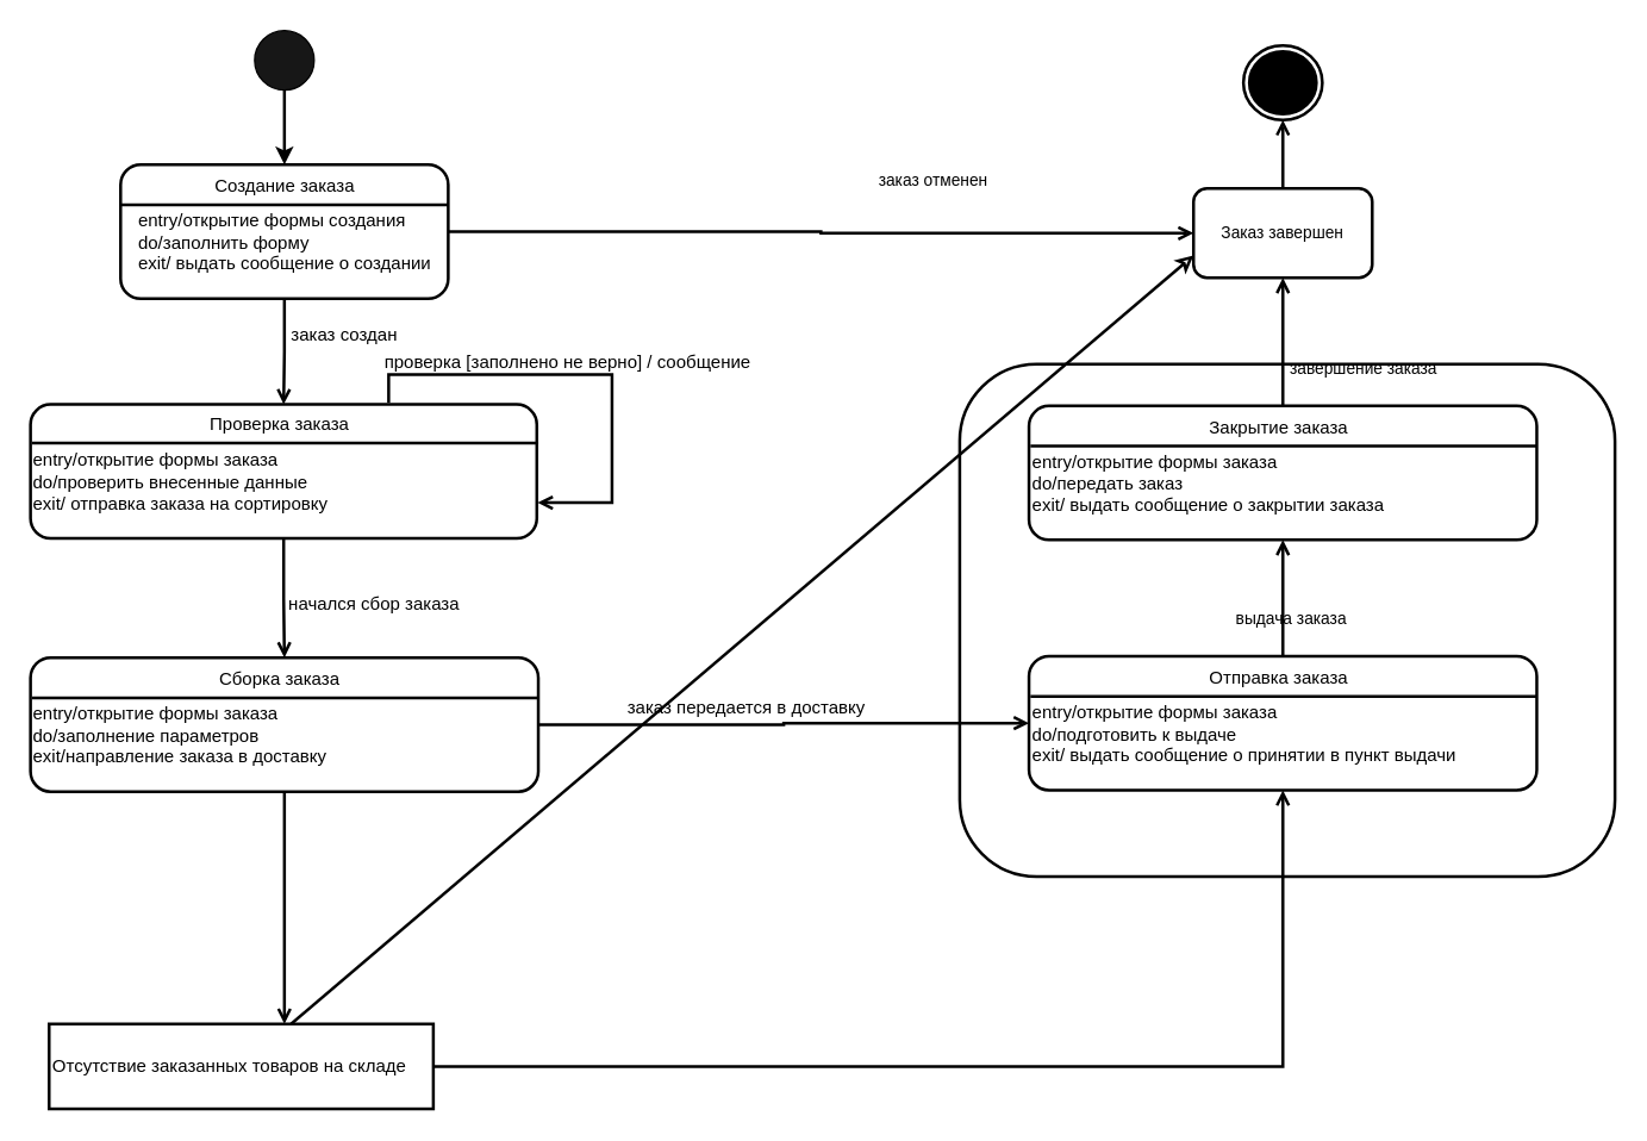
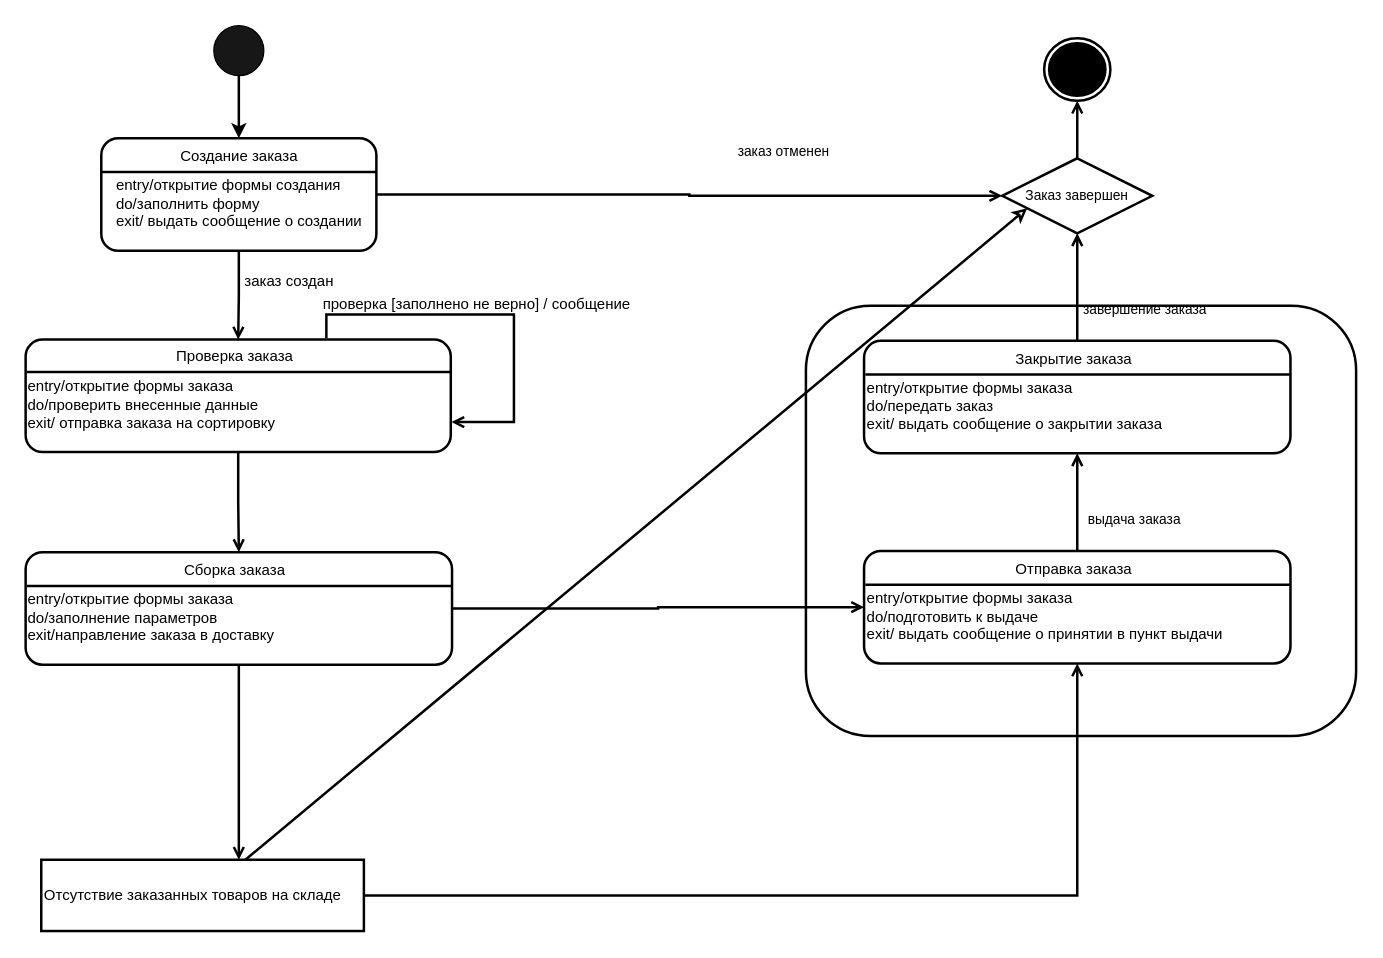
  <mxCell id="0" />
  <mxCell id="1" parent="0" />
  <mxCell id="2" value="" style="rounded=1;whiteSpace=wrap;html=1;fontSize=11;strokeWidth=2;fillColor=none;" vertex="1" parent="1"><mxGeometry x="644" y="244" width="440" height="344" as="geometry" /></mxCell>
  <mxCell id="3" style="edgeStyle=orthogonalEdgeStyle;rounded=0;orthogonalLoop=1;jettySize=auto;html=1;strokeWidth=2;" edge="1" parent="1" source="4" target="7"><mxGeometry relative="1" as="geometry" /></mxCell>
  <mxCell id="4" value="" style="ellipse;whiteSpace=wrap;html=1;fillColor=#171717;" vertex="1" parent="1"><mxGeometry x="170.5" y="20" width="40" height="40" as="geometry" /></mxCell>
  <mxCell id="5" value="" style="edgeStyle=orthogonalEdgeStyle;rounded=0;orthogonalLoop=1;jettySize=auto;html=1;strokeWidth=2;endArrow=open;endFill=0;" edge="1" parent="1" source="7" target="11"><mxGeometry relative="1" as="geometry" /></mxCell>
  <mxCell id="6" style="edgeStyle=orthogonalEdgeStyle;rounded=0;orthogonalLoop=1;jettySize=auto;html=1;entryX=0;entryY=0.5;entryDx=0;entryDy=0;fontSize=11;endArrow=open;endFill=0;strokeWidth=2;" edge="1" parent="1" source="7" target="33"><mxGeometry relative="1" as="geometry" /></mxCell>
  <mxCell id="7" value="&lt;div style=&quot;text-align: left&quot;&gt;&lt;span&gt;&lt;br&gt;&lt;/span&gt;&lt;/div&gt;&lt;div style=&quot;text-align: left&quot;&gt;&lt;span&gt;entry/открытие формы создания&lt;/span&gt;&lt;/div&gt;&lt;div style=&quot;text-align: left&quot;&gt;do/заполнить форму&lt;/div&gt;&lt;div style=&quot;text-align: left&quot;&gt;exit/ выдать сообщение о создании&lt;/div&gt;" style="rounded=1;whiteSpace=wrap;html=1;strokeWidth=2;" vertex="1" parent="1"><mxGeometry x="80.5" y="110" width="220" height="90" as="geometry" /></mxCell>
  <mxCell id="8" value="" style="line;strokeWidth=2;fillColor=none;align=left;verticalAlign=middle;spacingTop=-1;spacingLeft=3;spacingRight=3;rotatable=0;labelPosition=right;points=[];portConstraint=eastwest;" vertex="1" parent="1"><mxGeometry x="80.5" y="133" width="220" height="8" as="geometry" /></mxCell>
  <mxCell id="9" value="&lt;span&gt;Создание заказа&lt;/span&gt;" style="text;html=1;strokeColor=none;fillColor=none;align=center;verticalAlign=middle;whiteSpace=wrap;rounded=0;strokeWidth=2;" vertex="1" parent="1"><mxGeometry x="90.5" y="110" width="200" height="30" as="geometry" /></mxCell>
  <mxCell id="10" value="" style="group" vertex="1" connectable="0" parent="1"><mxGeometry x="20" y="270" width="341" height="91" as="geometry" /></mxCell>
  <mxCell id="11" value="&lt;div&gt;&lt;span&gt;&lt;br&gt;&lt;/span&gt;&lt;/div&gt;&lt;div&gt;&lt;span&gt;entry/открытие формы заказа&lt;/span&gt;&lt;/div&gt;&lt;div&gt;do/проверить внесенные данные&lt;/div&gt;&lt;div&gt;exit/ отправка заказа на сортировку&lt;/div&gt;" style="rounded=1;whiteSpace=wrap;html=1;strokeWidth=2;movable=1;resizable=1;rotatable=1;deletable=1;editable=1;connectable=1;container=1;align=left;" vertex="1" parent="10"><mxGeometry y="1" width="340" height="90" as="geometry" /></mxCell>
  <mxCell id="12" value="&lt;span&gt;Проверка заказа&lt;/span&gt;" style="text;html=1;strokeColor=none;fillColor=none;align=center;verticalAlign=middle;whiteSpace=wrap;rounded=0;strokeWidth=2;movable=1;resizable=1;rotatable=1;deletable=1;editable=1;connectable=1;" vertex="1" parent="10"><mxGeometry x="45" width="245" height="30" as="geometry" /></mxCell>
  <mxCell id="13" value="" style="line;strokeWidth=2;fillColor=none;align=left;verticalAlign=middle;spacingTop=-1;spacingLeft=3;spacingRight=3;rotatable=1;labelPosition=right;points=[];portConstraint=eastwest;movable=1;resizable=1;deletable=1;editable=1;connectable=1;" vertex="1" parent="10"><mxGeometry x="1" y="23" width="340" height="8" as="geometry" /></mxCell>
  <mxCell id="14" value="" style="edgeStyle=orthogonalEdgeStyle;rounded=0;orthogonalLoop=1;jettySize=auto;html=1;endArrow=open;endFill=0;strokeWidth=2;" edge="1" parent="1" source="16" target="24"><mxGeometry relative="1" as="geometry" /></mxCell>
  <mxCell id="15" style="edgeStyle=orthogonalEdgeStyle;rounded=0;orthogonalLoop=1;jettySize=auto;html=1;fontSize=11;endArrow=open;endFill=0;strokeWidth=2;" edge="1" parent="1" source="16" target="41"><mxGeometry relative="1" as="geometry"><Array as="points"><mxPoint x="191" y="736" /><mxPoint x="191" y="736" /></Array></mxGeometry></mxCell>
  <mxCell id="16" value="&lt;div&gt;&lt;span&gt;&lt;br&gt;&lt;/span&gt;&lt;/div&gt;&lt;div&gt;&lt;span&gt;entry/открытие формы заказа&lt;/span&gt;&lt;/div&gt;&lt;div&gt;do/заполнение параметров&lt;/div&gt;&lt;div&gt;exit/направление заказа в доставку&lt;/div&gt;" style="rounded=1;whiteSpace=wrap;html=1;strokeWidth=2;movable=1;resizable=1;rotatable=1;deletable=1;editable=1;connectable=1;container=1;align=left;" vertex="1" parent="1"><mxGeometry x="20" y="441" width="341" height="90" as="geometry"><mxRectangle x="9.5" y="451" width="360" height="60" as="alternateBounds" /></mxGeometry></mxCell>
  <mxCell id="17" value="Сборка заказа" style="text;html=1;strokeColor=none;fillColor=none;align=center;verticalAlign=middle;whiteSpace=wrap;rounded=0;strokeWidth=2;movable=1;resizable=1;rotatable=1;deletable=1;editable=1;connectable=1;" vertex="1" parent="16"><mxGeometry x="45" width="245" height="30" as="geometry" /></mxCell>
  <mxCell id="18" value="" style="line;strokeWidth=2;fillColor=none;align=left;verticalAlign=middle;spacingTop=-1;spacingLeft=3;spacingRight=3;rotatable=1;labelPosition=right;points=[];portConstraint=eastwest;movable=1;resizable=1;deletable=1;editable=1;connectable=1;" vertex="1" parent="16"><mxGeometry x="1" y="23" width="340" height="8" as="geometry" /></mxCell>
  <mxCell id="19" value="" style="edgeStyle=orthogonalEdgeStyle;rounded=0;orthogonalLoop=1;jettySize=auto;html=1;strokeWidth=2;endArrow=open;endFill=0;" edge="1" parent="1" source="11" target="16"><mxGeometry relative="1" as="geometry" /></mxCell>
  <mxCell id="20" style="edgeStyle=orthogonalEdgeStyle;rounded=0;orthogonalLoop=1;jettySize=auto;html=1;entryX=1;entryY=0.844;entryDx=0;entryDy=0;entryPerimeter=0;strokeWidth=2;endArrow=open;endFill=0;" edge="1" parent="1"><mxGeometry relative="1" as="geometry"><mxPoint x="260.5" y="270" as="sourcePoint" /><mxPoint x="360.5" y="336.96" as="targetPoint" /><Array as="points"><mxPoint x="260.5" y="270" /><mxPoint x="260.5" y="251" /><mxPoint x="410.5" y="251" /><mxPoint x="410.5" y="337" /></Array></mxGeometry></mxCell>
  <mxCell id="21" value="заказ создан" style="text;html=1;strokeColor=none;fillColor=none;align=center;verticalAlign=middle;whiteSpace=wrap;rounded=0;" vertex="1" parent="1"><mxGeometry x="190.5" y="210" width="80" height="30" as="geometry" /></mxCell>
  <mxCell id="22" value="проверка [заполнено не верно] / сообщение" style="text;html=1;strokeColor=none;fillColor=none;align=center;verticalAlign=middle;whiteSpace=wrap;rounded=0;" vertex="1" parent="1"><mxGeometry x="250.5" y="228" width="260" height="30" as="geometry" /></mxCell>
  <mxCell id="23" value="" style="edgeStyle=orthogonalEdgeStyle;rounded=0;orthogonalLoop=1;jettySize=auto;html=1;endArrow=open;endFill=0;strokeWidth=2;" edge="1" parent="1" source="24" target="28"><mxGeometry relative="1" as="geometry" /></mxCell>
  <mxCell id="24" value="&lt;div&gt;&lt;span&gt;&lt;br&gt;&lt;/span&gt;&lt;/div&gt;&lt;div&gt;&lt;span&gt;entry/открытие формы заказа&lt;/span&gt;&lt;/div&gt;&lt;div&gt;do/подготовить к выдаче&lt;/div&gt;&lt;div&gt;exit/ выдать сообщение о принятии в пункт выдачи&lt;/div&gt;" style="rounded=1;whiteSpace=wrap;html=1;strokeWidth=2;movable=1;resizable=1;rotatable=1;deletable=1;editable=1;connectable=1;container=1;align=left;" vertex="1" parent="1"><mxGeometry x="690.5" y="440" width="341" height="90" as="geometry"><mxRectangle x="9.5" y="451" width="360" height="60" as="alternateBounds" /></mxGeometry></mxCell>
  <mxCell id="25" value="Отправка заказа" style="text;html=1;strokeColor=none;fillColor=none;align=center;verticalAlign=middle;whiteSpace=wrap;rounded=0;strokeWidth=2;movable=1;resizable=1;rotatable=1;deletable=1;editable=1;connectable=1;" vertex="1" parent="24"><mxGeometry x="45" width="245" height="30" as="geometry" /></mxCell>
  <mxCell id="26" value="" style="line;strokeWidth=2;fillColor=none;align=left;verticalAlign=middle;spacingTop=-1;spacingLeft=3;spacingRight=3;rotatable=1;labelPosition=right;points=[];portConstraint=eastwest;movable=1;resizable=1;deletable=1;editable=1;connectable=1;" vertex="1" parent="24"><mxGeometry x="1" y="23" width="340" height="8" as="geometry" /></mxCell>
  <mxCell id="27" style="edgeStyle=orthogonalEdgeStyle;rounded=0;orthogonalLoop=1;jettySize=auto;html=1;entryX=0.5;entryY=1;entryDx=0;entryDy=0;fontSize=11;endArrow=open;endFill=0;strokeWidth=2;" edge="1" parent="1" source="28" target="33"><mxGeometry relative="1" as="geometry" /></mxCell>
  <mxCell id="28" value="&lt;div&gt;&lt;span&gt;&lt;br&gt;&lt;/span&gt;&lt;/div&gt;&lt;div&gt;&lt;span&gt;entry/открытие формы заказа&lt;/span&gt;&lt;/div&gt;&lt;div&gt;do/передать заказ&lt;/div&gt;&lt;div&gt;exit/ выдать сообщение о закрытии заказа&lt;/div&gt;" style="rounded=1;whiteSpace=wrap;html=1;strokeWidth=2;movable=1;resizable=1;rotatable=1;deletable=1;editable=1;connectable=1;container=1;align=left;" vertex="1" parent="1"><mxGeometry x="690.5" y="272" width="341" height="90" as="geometry"><mxRectangle x="9.5" y="451" width="360" height="60" as="alternateBounds" /></mxGeometry></mxCell>
  <mxCell id="29" value="Закрытие заказа" style="text;html=1;strokeColor=none;fillColor=none;align=center;verticalAlign=middle;whiteSpace=wrap;rounded=0;strokeWidth=2;movable=1;resizable=1;rotatable=1;deletable=1;editable=1;connectable=1;" vertex="1" parent="28"><mxGeometry x="45" width="245" height="30" as="geometry" /></mxCell>
  <mxCell id="30" value="" style="line;strokeWidth=2;fillColor=none;align=left;verticalAlign=middle;spacingTop=-1;spacingLeft=3;spacingRight=3;rotatable=1;labelPosition=right;points=[];portConstraint=eastwest;movable=1;resizable=1;deletable=1;editable=1;connectable=1;" vertex="1" parent="28"><mxGeometry x="1" y="23" width="340" height="8" as="geometry" /></mxCell>
  <mxCell id="31" value="" style="ellipse;html=1;shape=endState;fillColor=#000000;strokeColor=#000000;strokeWidth=2;" vertex="1" parent="1"><mxGeometry x="834.5" y="30" width="53" height="50" as="geometry" /></mxCell>
  <mxCell id="32" style="edgeStyle=orthogonalEdgeStyle;rounded=0;orthogonalLoop=1;jettySize=auto;html=1;entryX=0.5;entryY=1;entryDx=0;entryDy=0;fontSize=11;endArrow=open;endFill=0;strokeWidth=2;" edge="1" parent="1" source="33" target="31"><mxGeometry relative="1" as="geometry" /></mxCell>
- <mxCell id="33" value="Заказ завершен" style="rounded=1;whiteSpace=wrap;html=1;fontSize=11;strokeWidth=2;" vertex="1" parent="1"><mxGeometry x="801" y="126" width="120" height="60" as="geometry" /></mxCell>
- <mxCell id="34" value="начался сбор заказа" style="text;html=1;strokeColor=none;fillColor=none;align=center;verticalAlign=middle;whiteSpace=wrap;rounded=0;" vertex="1" parent="1"><mxGeometry x="190.5" y="390" width="120" height="30" as="geometry" /></mxCell>
- <mxCell id="35" value="заказ передается в доставку" style="text;html=1;strokeColor=none;fillColor=none;align=center;verticalAlign=middle;whiteSpace=wrap;rounded=0;" vertex="1" parent="1"><mxGeometry x="390.5" y="460" width="220" height="30" as="geometry" /></mxCell>
- <mxCell id="36" value="выдача заказа&amp;nbsp;" style="text;html=1;strokeColor=none;fillColor=none;align=center;verticalAlign=middle;whiteSpace=wrap;rounded=0;fontSize=11;" vertex="1" parent="1"><mxGeometry x="821" y="400" width="95" height="30" as="geometry" /></mxCell>
+ <mxCell id="33" value="Заказ завершен" style="rhombus;whiteSpace=wrap;html=1;fontSize=11;strokeWidth=2;" vertex="1" parent="1"><mxGeometry x="801" y="126" width="120" height="60" as="geometry" /></mxCell>
+ <mxCell id="36" value="выдача заказа&amp;nbsp;" style="text;html=1;strokeColor=none;fillColor=none;align=center;verticalAlign=middle;whiteSpace=wrap;rounded=0;fontSize=11;" vertex="1" parent="1"><mxGeometry x="861" y="400" width="95" height="30" as="geometry" /></mxCell>
  <mxCell id="37" value="завершение заказа&amp;nbsp;" style="text;html=1;strokeColor=none;fillColor=none;align=center;verticalAlign=middle;whiteSpace=wrap;rounded=0;fontSize=11;" vertex="1" parent="1"><mxGeometry x="861" y="232" width="112" height="30" as="geometry" /></mxCell>
  <mxCell id="38" value="заказ отменен" style="text;html=1;strokeColor=none;fillColor=none;align=center;verticalAlign=middle;whiteSpace=wrap;rounded=0;fontSize=11;" vertex="1" parent="1"><mxGeometry x="567" y="106" width="118.5" height="30" as="geometry" /></mxCell>
  <mxCell id="39" style="rounded=0;orthogonalLoop=1;jettySize=auto;html=1;entryX=0;entryY=0.75;entryDx=0;entryDy=0;fontSize=11;endArrow=classic;endFill=0;strokeWidth=2;" edge="1" parent="1" source="41" target="33"><mxGeometry relative="1" as="geometry" /></mxCell>
  <mxCell id="40" style="edgeStyle=orthogonalEdgeStyle;rounded=0;orthogonalLoop=1;jettySize=auto;html=1;fontSize=11;endArrow=open;endFill=0;strokeWidth=2;" edge="1" parent="1" source="41" target="24"><mxGeometry relative="1" as="geometry" /></mxCell>
  <mxCell id="41" value="Отсутствие заказанных товаров на складе" style="whiteSpace=wrap;html=1;strokeWidth=2;movable=1;resizable=1;rotatable=1;deletable=1;editable=1;connectable=1;container=1;align=left;rounded=0;" vertex="1" parent="1"><mxGeometry x="32.5" y="687" width="258" height="57" as="geometry"><mxRectangle x="9.5" y="451" width="360" height="60" as="alternateBounds" /></mxGeometry></mxCell>
